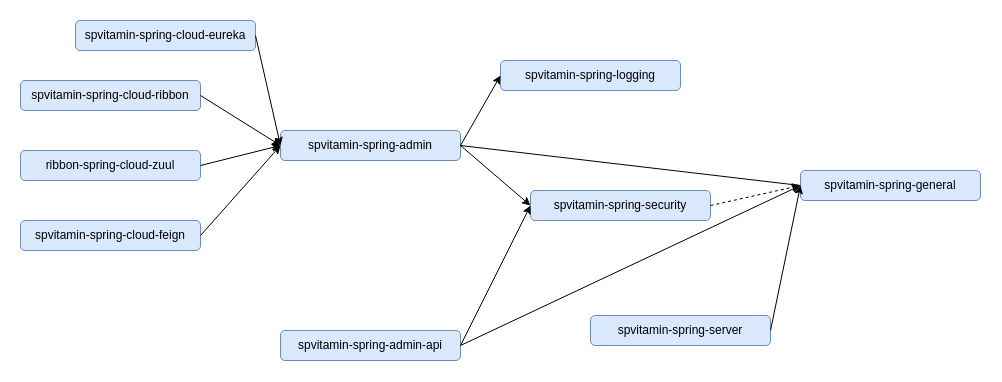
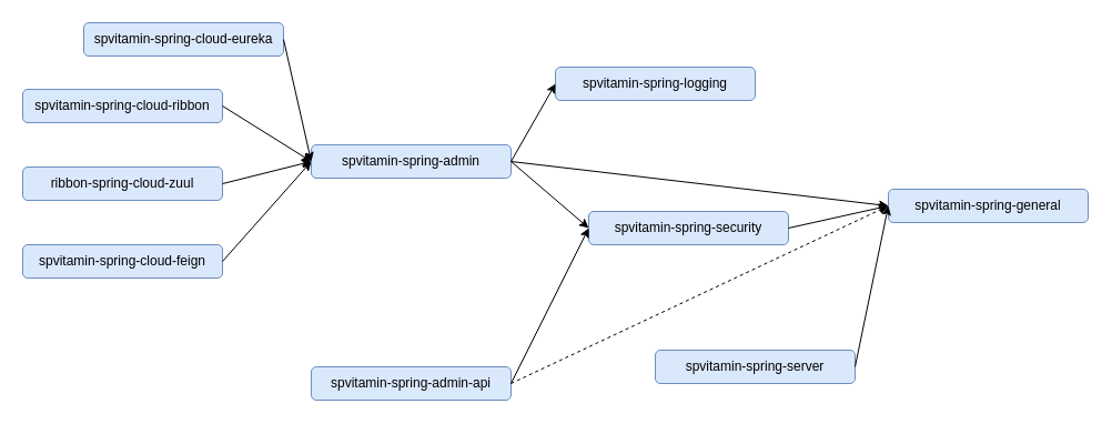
  <mxCell id="0" />
  <mxCell id="1" parent="0" />
  <mxCell id="2" value="spvitamin-spring-server" style="rounded=1;whiteSpace=wrap;html=1;fillColor=#dae8fc;strokeColor=#6c8ebf;" vertex="1" parent="1"><mxGeometry x="590" y="315" width="180" height="30" as="geometry" /></mxCell>
  <mxCell id="3" value="spvitamin-spring-cloud-eureka" style="rounded=1;whiteSpace=wrap;html=1;fillColor=#dae8fc;strokeColor=#6c8ebf;" vertex="1" parent="1"><mxGeometry x="75" y="20" width="180" height="30" as="geometry" /></mxCell>
  <mxCell id="4" value="spvitamin-spring-cloud-ribbon" style="rounded=1;whiteSpace=wrap;html=1;fillColor=#dae8fc;strokeColor=#6c8ebf;" vertex="1" parent="1"><mxGeometry x="20" y="80" width="180" height="30" as="geometry" /></mxCell>
  <mxCell id="5" value="ribbon-spring-cloud-zuul" style="rounded=1;whiteSpace=wrap;html=1;fillColor=#dae8fc;strokeColor=#6c8ebf;" vertex="1" parent="1"><mxGeometry x="20" y="150" width="180" height="30" as="geometry" /></mxCell>
  <mxCell id="6" value="spvitamin-spring-cloud-feign" style="rounded=1;whiteSpace=wrap;html=1;fillColor=#dae8fc;strokeColor=#6c8ebf;" vertex="1" parent="1"><mxGeometry x="20" y="220" width="180" height="30" as="geometry" /></mxCell>
  <mxCell id="7" value="spvitamin-spring-admin" style="rounded=1;whiteSpace=wrap;html=1;fillColor=#dae8fc;strokeColor=#6c8ebf;" vertex="1" parent="1"><mxGeometry x="280" y="130" width="180" height="30" as="geometry" /></mxCell>
  <mxCell id="8" value="" style="endArrow=classic;html=1;exitX=1;exitY=0.5;exitDx=0;exitDy=0;entryX=0;entryY=0.5;entryDx=0;entryDy=0;" edge="1" parent="1" source="3" target="7"><mxGeometry width="50" height="50" relative="1" as="geometry"><mxPoint x="160" y="190" as="sourcePoint" /><mxPoint x="210" y="140" as="targetPoint" /></mxGeometry></mxCell>
  <mxCell id="9" value="" style="endArrow=classic;html=1;exitX=1;exitY=0.5;exitDx=0;exitDy=0;entryX=0;entryY=0.5;entryDx=0;entryDy=0;" edge="1" parent="1" source="4" target="7"><mxGeometry width="50" height="50" relative="1" as="geometry"><mxPoint x="160" y="190" as="sourcePoint" /><mxPoint x="210" y="140" as="targetPoint" /></mxGeometry></mxCell>
  <mxCell id="10" value="" style="endArrow=classic;html=1;exitX=1;exitY=0.5;exitDx=0;exitDy=0;entryX=0;entryY=0.5;entryDx=0;entryDy=0;" edge="1" parent="1" source="5" target="7"><mxGeometry width="50" height="50" relative="1" as="geometry"><mxPoint x="160" y="190" as="sourcePoint" /><mxPoint x="260" y="130" as="targetPoint" /></mxGeometry></mxCell>
  <mxCell id="11" value="" style="endArrow=classic;html=1;exitX=1;exitY=0.5;exitDx=0;exitDy=0;entryX=0;entryY=0.5;entryDx=0;entryDy=0;" edge="1" parent="1" source="6" target="7"><mxGeometry width="50" height="50" relative="1" as="geometry"><mxPoint x="210" y="180" as="sourcePoint" /><mxPoint x="260" y="135" as="targetPoint" /></mxGeometry></mxCell>
  <mxCell id="12" value="spvitamin-spring-security" style="rounded=1;whiteSpace=wrap;html=1;fillColor=#dae8fc;strokeColor=#6c8ebf;" vertex="1" parent="1"><mxGeometry x="530" y="190" width="180" height="30" as="geometry" /></mxCell>
  <mxCell id="13" value="spvitamin-spring-general" style="rounded=1;whiteSpace=wrap;html=1;fillColor=#dae8fc;strokeColor=#6c8ebf;" vertex="1" parent="1"><mxGeometry x="800" y="170" width="180" height="30" as="geometry" /></mxCell>
  <mxCell id="14" value="spvitamin-spring-admin-api" style="rounded=1;whiteSpace=wrap;html=1;fillColor=#dae8fc;strokeColor=#6c8ebf;" vertex="1" parent="1"><mxGeometry x="280" y="330" width="180" height="30" as="geometry" /></mxCell>
  <mxCell id="15" value="spvitamin-spring-logging" style="rounded=1;whiteSpace=wrap;html=1;fillColor=#dae8fc;strokeColor=#6c8ebf;" vertex="1" parent="1"><mxGeometry x="500" y="60" width="180" height="30" as="geometry" /></mxCell>
  <mxCell id="16" value="" style="endArrow=classic;html=1;exitX=1;exitY=0.5;exitDx=0;exitDy=0;entryX=0;entryY=0.5;entryDx=0;entryDy=0;" edge="1" parent="1" source="7" target="15"><mxGeometry width="50" height="50" relative="1" as="geometry"><mxPoint x="420" y="290" as="sourcePoint" /><mxPoint x="470" y="240" as="targetPoint" /></mxGeometry></mxCell>
- <mxCell id="17" value="" style="endArrow=none;html=1;entryX=0;entryY=0.5;entryDx=0;entryDy=0;exitX=1;exitY=0.5;exitDx=0;exitDy=0;" edge="1" parent="1" source="7" target="13"><mxGeometry width="50" height="50" relative="1" as="geometry"><mxPoint x="420" y="270" as="sourcePoint" /><mxPoint x="470" y="220" as="targetPoint" /></mxGeometry></mxCell>
+ <mxCell id="17" value="" style="endArrow=classic;html=1;entryX=0;entryY=0.5;entryDx=0;entryDy=0;exitX=1;exitY=0.5;exitDx=0;exitDy=0;" edge="1" parent="1" source="7" target="13"><mxGeometry width="50" height="50" relative="1" as="geometry"><mxPoint x="420" y="270" as="sourcePoint" /><mxPoint x="470" y="220" as="targetPoint" /></mxGeometry></mxCell>
  <mxCell id="18" value="" style="endArrow=classic;html=1;entryX=0;entryY=0.5;entryDx=0;entryDy=0;exitX=1;exitY=0.5;exitDx=0;exitDy=0;" edge="1" parent="1" source="7" target="12"><mxGeometry width="50" height="50" relative="1" as="geometry"><mxPoint x="420" y="270" as="sourcePoint" /><mxPoint x="470" y="220" as="targetPoint" /></mxGeometry></mxCell>
- <mxCell id="19" value="" style="endArrow=classic;html=1;entryX=0;entryY=0.5;entryDx=0;entryDy=0;exitX=1;exitY=0.5;exitDx=0;exitDy=0;" edge="1" parent="1" source="14" target="13"><mxGeometry width="50" height="50" relative="1" as="geometry"><mxPoint x="420" y="270" as="sourcePoint" /><mxPoint x="470" y="220" as="targetPoint" /></mxGeometry></mxCell>
- <mxCell id="20" value="" style="endArrow=classic;html=1;entryX=0;entryY=0.5;entryDx=0;entryDy=0;exitX=1;exitY=0.5;exitDx=0;exitDy=0;dashed=1;" edge="1" parent="1" source="12" target="13"><mxGeometry width="50" height="50" relative="1" as="geometry"><mxPoint x="690" y="270" as="sourcePoint" /><mxPoint x="740" y="220" as="targetPoint" /></mxGeometry></mxCell>
+ <mxCell id="19" value="" style="endArrow=classic;html=1;entryX=0;entryY=0.5;entryDx=0;entryDy=0;exitX=1;exitY=0.5;exitDx=0;exitDy=0;dashed=1;" edge="1" parent="1" source="14" target="13"><mxGeometry width="50" height="50" relative="1" as="geometry"><mxPoint x="420" y="270" as="sourcePoint" /><mxPoint x="470" y="220" as="targetPoint" /></mxGeometry></mxCell>
+ <mxCell id="20" value="" style="endArrow=classic;html=1;entryX=0;entryY=0.5;entryDx=0;entryDy=0;exitX=1;exitY=0.5;exitDx=0;exitDy=0;" edge="1" parent="1" source="12" target="13"><mxGeometry width="50" height="50" relative="1" as="geometry"><mxPoint x="690" y="270" as="sourcePoint" /><mxPoint x="740" y="220" as="targetPoint" /></mxGeometry></mxCell>
  <mxCell id="21" value="" style="endArrow=classic;html=1;exitX=1;exitY=0.5;exitDx=0;exitDy=0;entryX=0;entryY=0.5;entryDx=0;entryDy=0;" edge="1" parent="1" source="2" target="13"><mxGeometry width="50" height="50" relative="1" as="geometry"><mxPoint x="380" y="240" as="sourcePoint" /><mxPoint x="740" y="180" as="targetPoint" /></mxGeometry></mxCell>
  <mxCell id="22" value="" style="endArrow=classic;html=1;exitX=1;exitY=0.5;exitDx=0;exitDy=0;entryX=0;entryY=0.5;entryDx=0;entryDy=0;" edge="1" parent="1" source="14" target="12"><mxGeometry width="50" height="50" relative="1" as="geometry"><mxPoint x="530" y="290" as="sourcePoint" /><mxPoint x="580" y="240" as="targetPoint" /></mxGeometry></mxCell>
